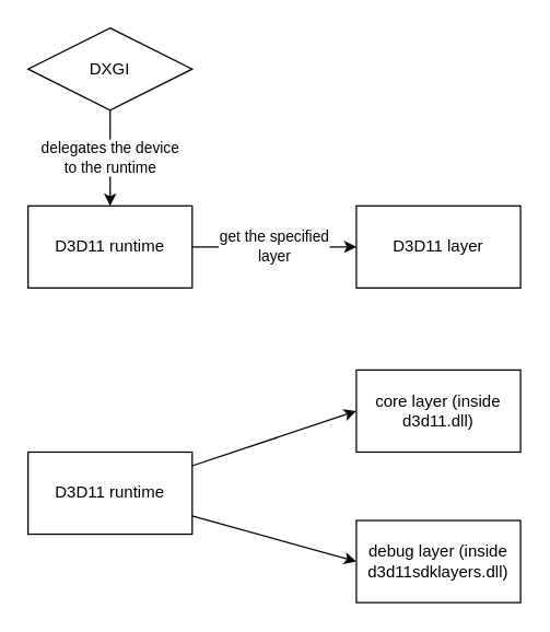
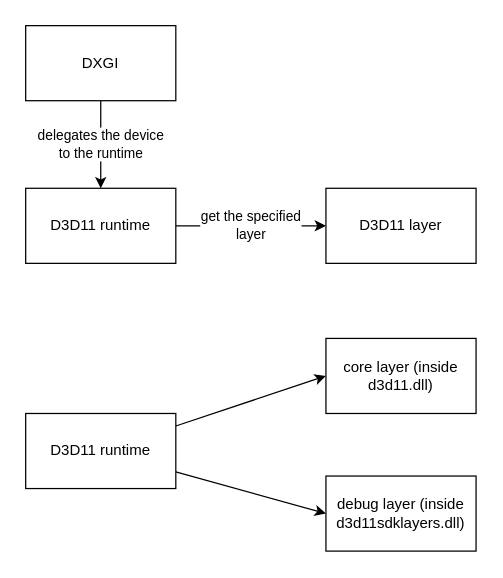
  <mxCell id="0" />
  <mxCell id="1" parent="0" />
  <mxCell id="2" value="get the specified&lt;br&gt;layer" style="edgeStyle=none;html=1;entryX=0;entryY=0.5;entryDx=0;entryDy=0;exitX=1;exitY=0.5;exitDx=0;exitDy=0;" edge="1" parent="1" source="3" target="4"><mxGeometry relative="1" as="geometry" /></mxCell>
  <mxCell id="3" value="D3D11 runtime" style="rounded=0;whiteSpace=wrap;html=1;" vertex="1" parent="1"><mxGeometry x="20" y="150" width="120" height="60" as="geometry" /></mxCell>
  <mxCell id="4" value="D3D11 layer" style="rounded=0;whiteSpace=wrap;html=1;" vertex="1" parent="1"><mxGeometry x="260" y="150" width="120" height="60" as="geometry" /></mxCell>
  <mxCell id="5" value="delegates the device&lt;br&gt;to the runtime" style="edgeStyle=none;html=1;entryX=0.5;entryY=0;entryDx=0;entryDy=0;" edge="1" parent="1" source="6" target="3"><mxGeometry relative="1" as="geometry" /></mxCell>
- <mxCell id="6" value="DXGI" style="rhombus;whiteSpace=wrap;html=1;" vertex="1" parent="1"><mxGeometry x="20" y="20" width="120" height="60" as="geometry" /></mxCell>
+ <mxCell id="6" value="DXGI" style="rounded=0;whiteSpace=wrap;html=1;" vertex="1" parent="1"><mxGeometry x="20" y="20" width="120" height="60" as="geometry" /></mxCell>
  <mxCell id="7" style="edgeStyle=none;html=1;entryX=0;entryY=0.5;entryDx=0;entryDy=0;" edge="1" parent="1" source="9" target="10"><mxGeometry relative="1" as="geometry" /></mxCell>
  <mxCell id="8" style="edgeStyle=none;html=1;entryX=0;entryY=0.5;entryDx=0;entryDy=0;" edge="1" parent="1" source="9" target="11"><mxGeometry relative="1" as="geometry" /></mxCell>
  <mxCell id="9" value="D3D11 runtime" style="rounded=0;whiteSpace=wrap;html=1;" vertex="1" parent="1"><mxGeometry x="20" y="330" width="120" height="60" as="geometry" /></mxCell>
  <mxCell id="10" value="core layer (inside d3d11.dll)" style="rounded=0;whiteSpace=wrap;html=1;" vertex="1" parent="1"><mxGeometry x="260" y="270" width="120" height="60" as="geometry" /></mxCell>
  <mxCell id="11" value="debug layer (inside d3d11sdklayers.dll)" style="rounded=0;whiteSpace=wrap;html=1;" vertex="1" parent="1"><mxGeometry x="260" y="380" width="120" height="60" as="geometry" /></mxCell>
